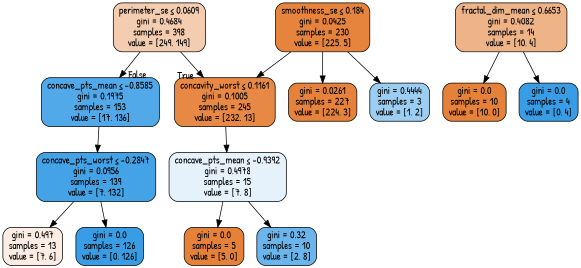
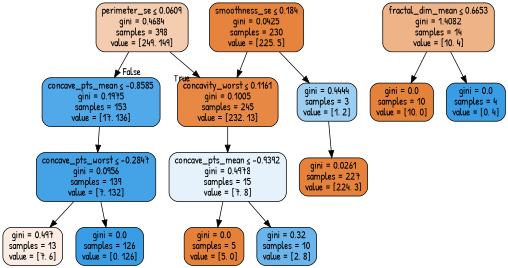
  digraph {
    fontname="Patrick Hand"
    node [color=black fillcolor="#e58139ff" fontname="Patrick Hand" shape=box style="filled, rounded"]
    edge [fontname="Patrick Hand"]
    n1 [fillcolor="#e5813966" label=<perimeter_se &le; 0.0609<br/>gini = 0.4684<br/>samples = 398<br/>value = [249, 149]>]
    n2 [fillcolor="#e58139f1" label=<concavity_worst &le; 0.1161<br/>gini = 0.1005<br/>samples = 245<br/>value = [232, 13]>]
    n3 [fillcolor="#399de5df" label=<concave_pts_mean &le; -0.8585<br/>gini = 0.1975<br/>samples = 153<br/>value = [17, 136]>]
    n4 [fillcolor="#399de520" label=<concave_pts_mean &le; -0.9392<br/>gini = 0.4978<br/>samples = 15<br/>value = [7, 8]>]
    n5 [fillcolor="#399de5f1" label=<concave_pts_worst &le; -0.2847<br/>gini = 0.0956<br/>samples = 139<br/>value = [7, 132]>]
    n6 [fillcolor="#e58139f9" label=<smoothness_se &le; 0.184<br/>gini = 0.0425<br/>samples = 230<br/>value = [225, 5]>]
    n7 [fillcolor="#e58139fc" label=<gini = 0.0261<br/>samples = 227<br/>value = [224, 3]>]
    n8 [fillcolor="#399de57f" label=<gini = 0.4444<br/>samples = 3<br/>value = [1, 2]>]
    n9 [label=<gini = 0.0<br/>samples = 5<br/>value = [5, 0]>]
    n10 [fillcolor="#399de5bf" label=<gini = 0.32<br/>samples = 10<br/>value = [2, 8]>]
-   n11 [fillcolor="#e5813999" label=<fractal_dim_mean &le; 0.6653<br/>gini = 0.4082<br/>samples = 14<br/>value = [10, 4]>]
+   n11 [fillcolor="#e5813999" label=<fractal_dim_mean &le; 0.6653<br/>gini = 1.4082<br/>samples = 14<br/>value = [10, 4]>]
    n12 [label=<gini = 0.0<br/>samples = 10<br/>value = [10, 0]>]
    n13 [fillcolor="#399de5ff" label=<gini = 0.0<br/>samples = 4<br/>value = [0, 4]>]
    n14 [fillcolor="#e5813924" label=<gini = 0.497<br/>samples = 13<br/>value = [7, 6]>]
    n15 [fillcolor="#399de5ff" label=<gini = 0.0<br/>samples = 126<br/>value = [0, 126]>]
    n1 -> n2 [headlabel=True labelangle=45 labeldistance=2.5]
    n1 -> n3 [headlabel=False labelangle=-45 labeldistance=2.5]
    n2 -> n4
    n3 -> n5
    n4 -> n9
    n4 -> n10
    n5 -> n14
    n5 -> n15
    n6 -> n2
-   n6 -> n7
+   n8 -> n7
    n6 -> n8
    n11 -> n12
    n11 -> n13
  }
